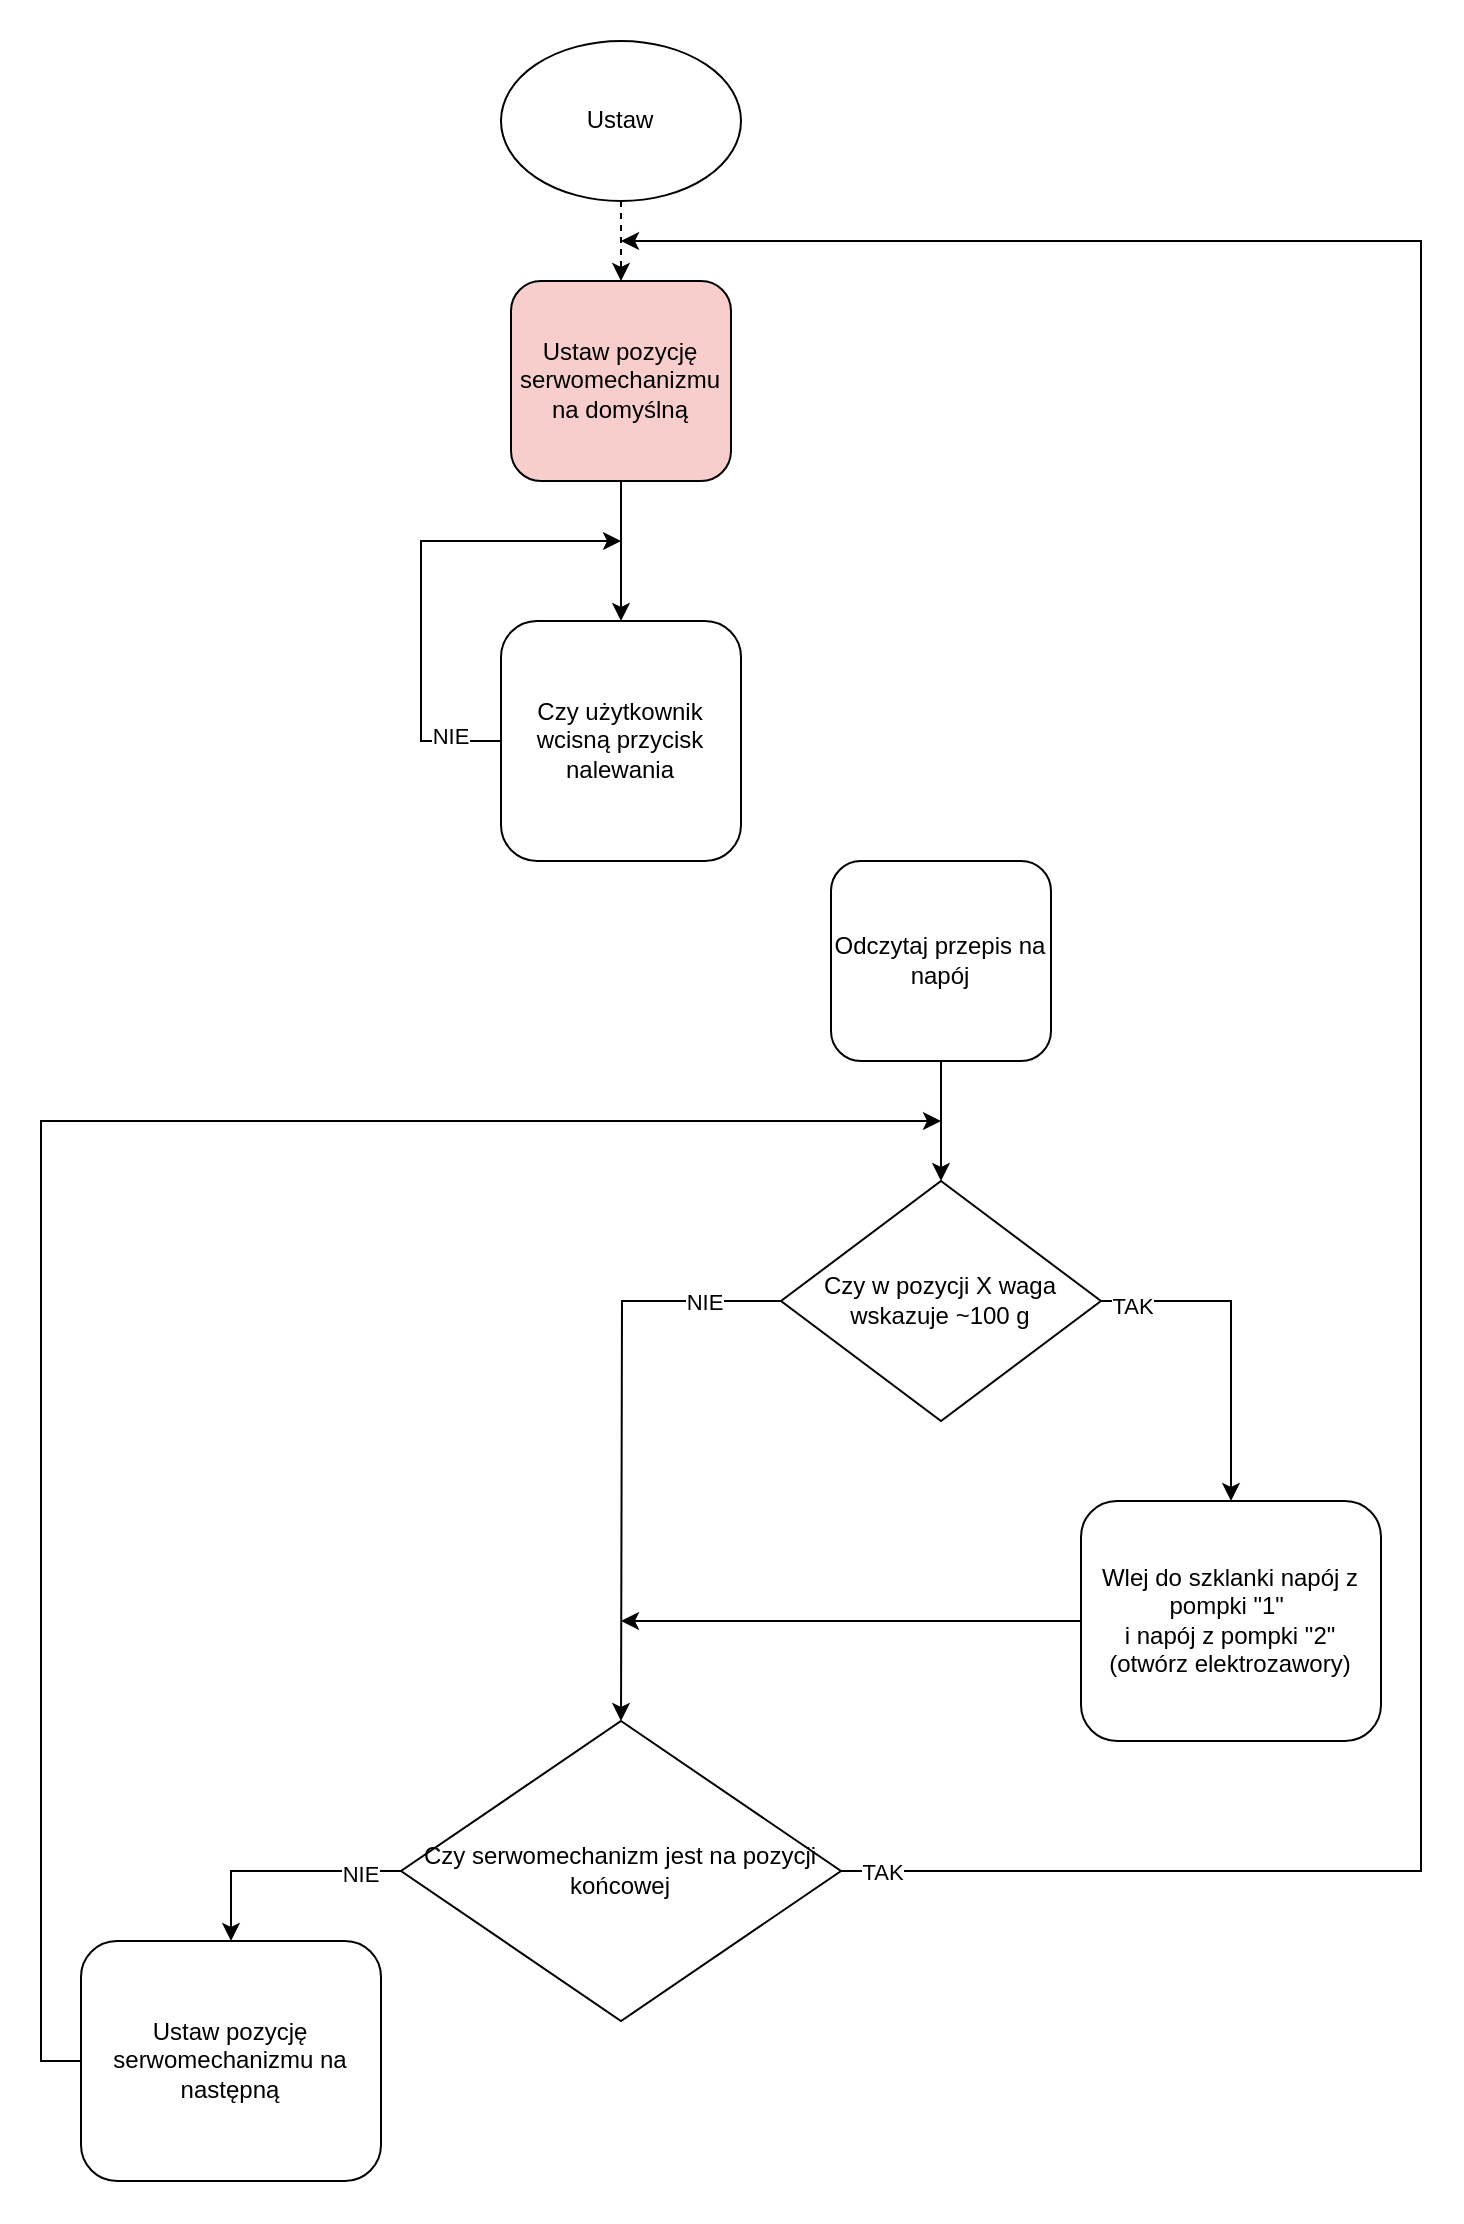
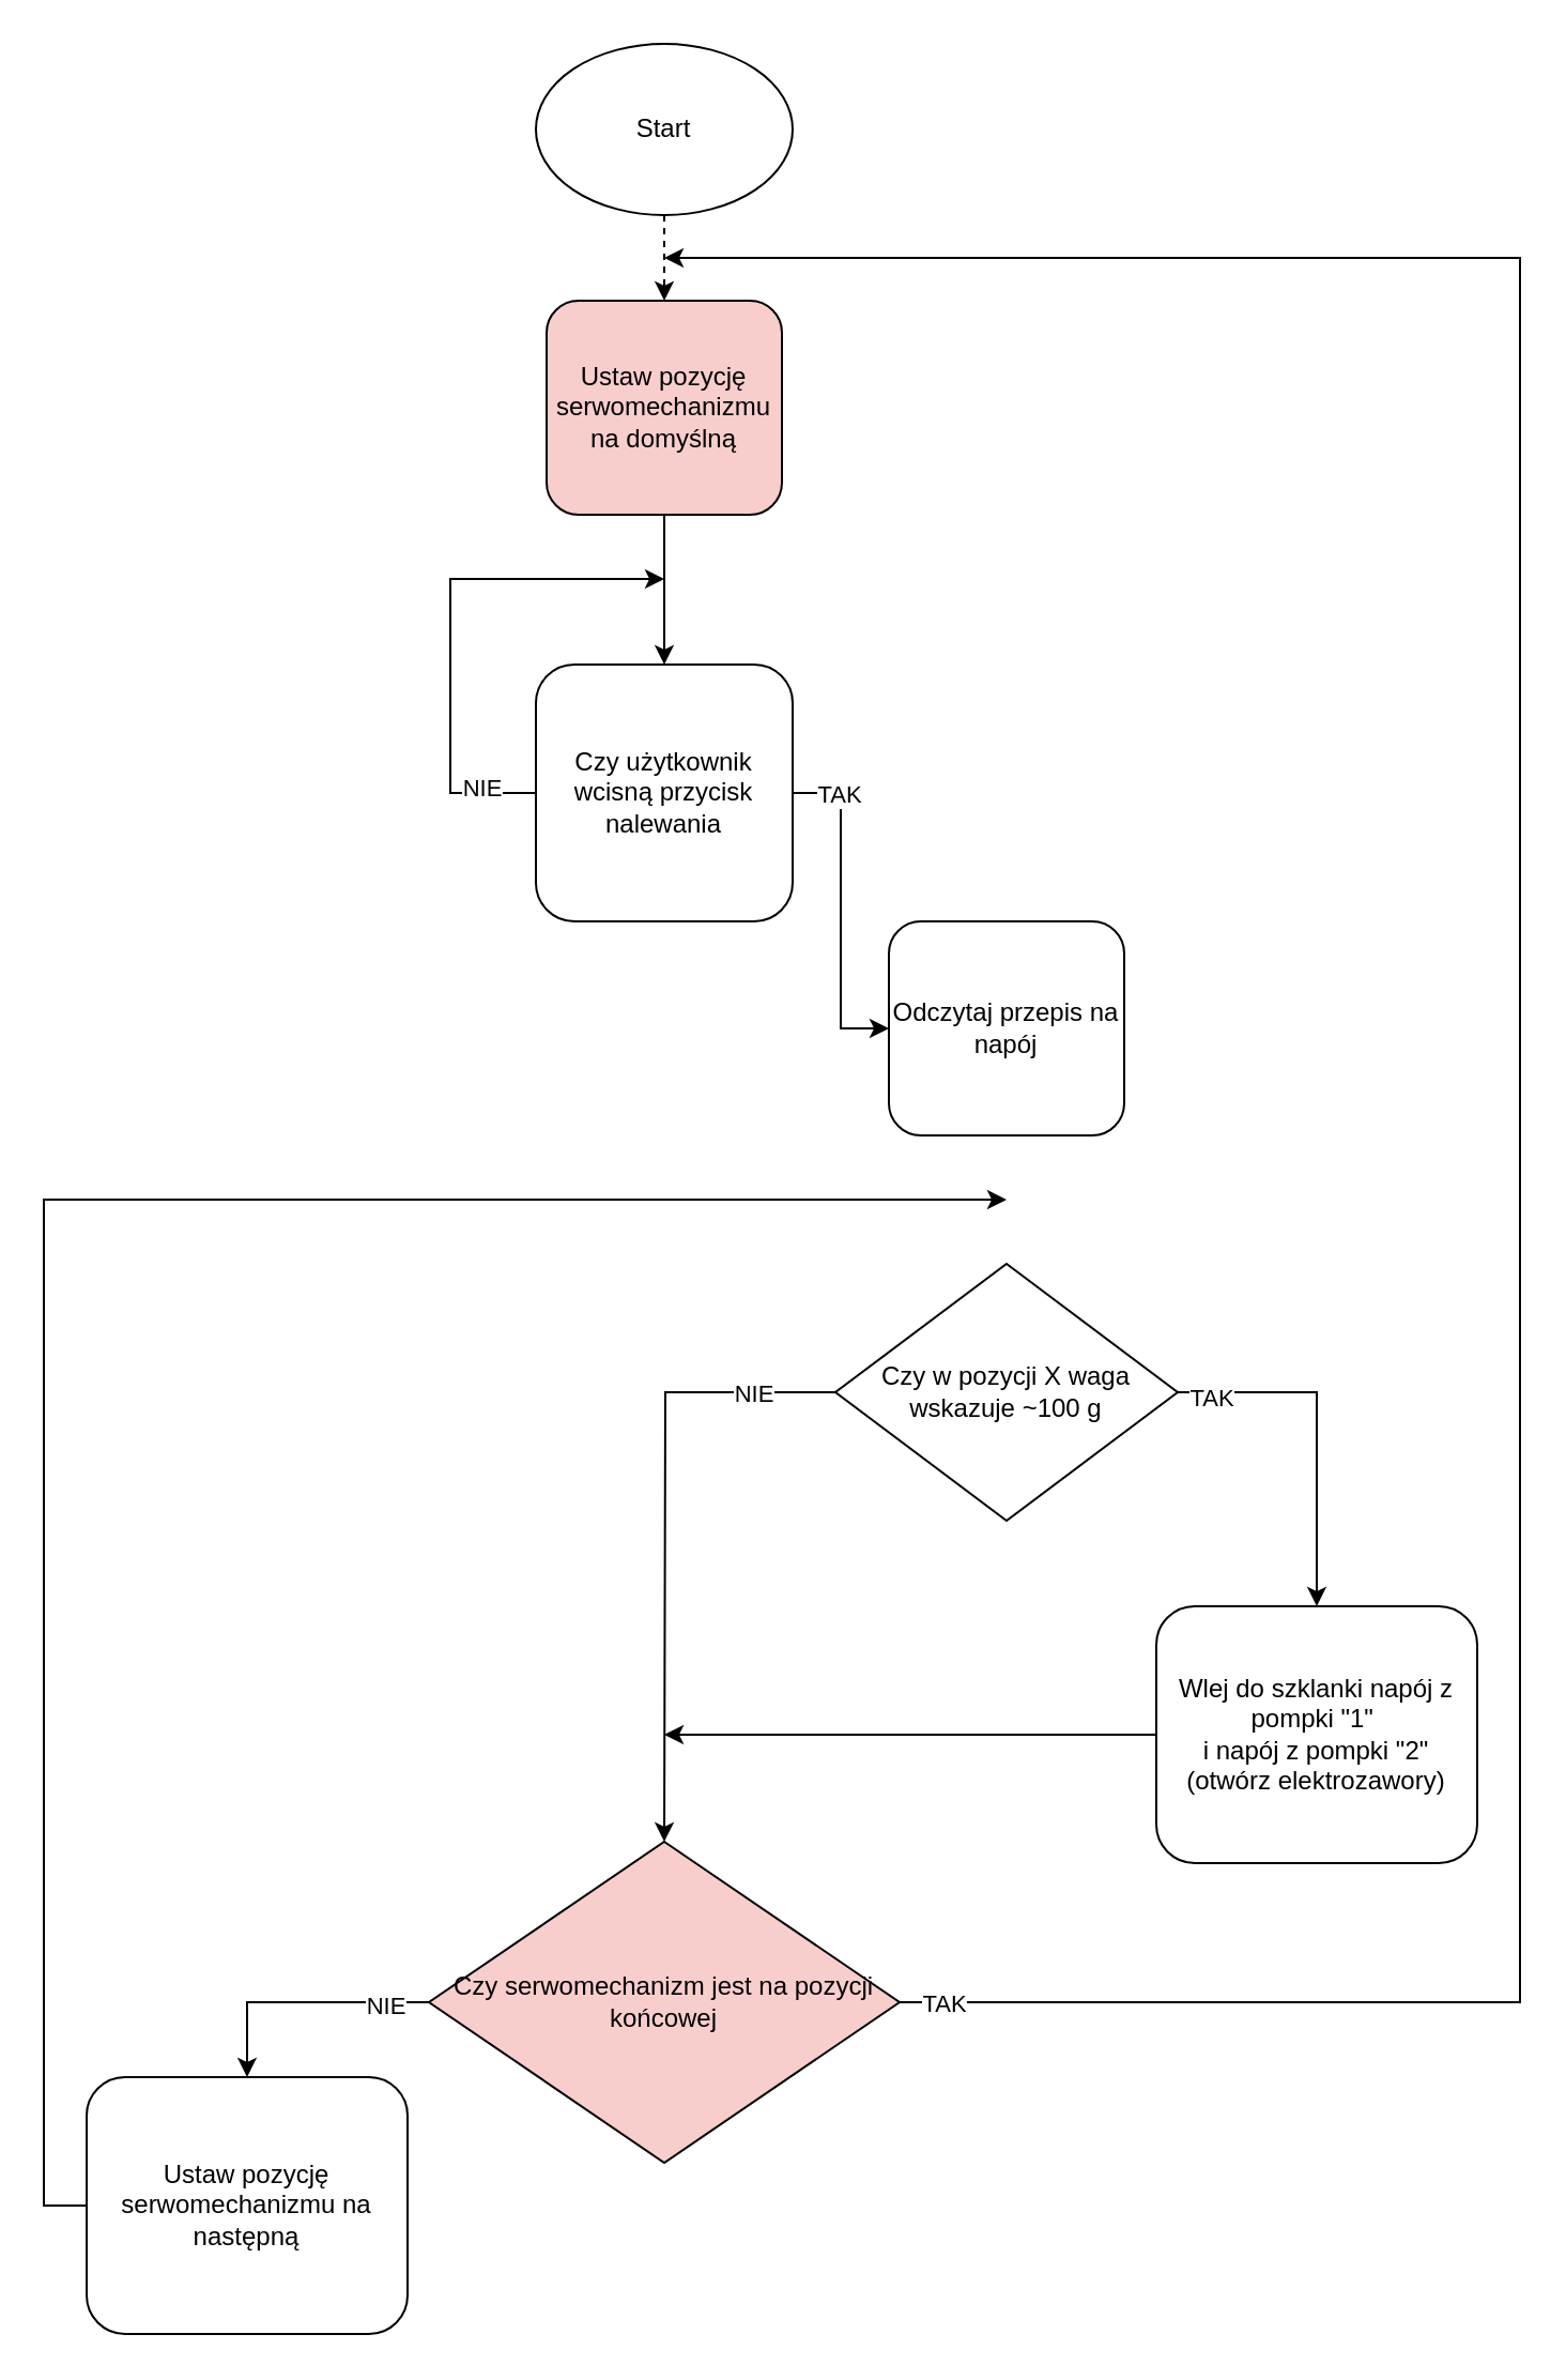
  <mxCell id="0" />
  <mxCell id="1" parent="0" />
  <mxCell id="2" value="" style="edgeStyle=orthogonalEdgeStyle;rounded=0;orthogonalLoop=1;jettySize=auto;html=1;dashed=1;" edge="1" parent="1" source="3" target="21"><mxGeometry relative="1" as="geometry" /></mxCell>
- <mxCell id="3" value="Ustaw" style="ellipse;whiteSpace=wrap;html=1;" vertex="1" parent="1"><mxGeometry x="250" y="20" width="120" height="80" as="geometry" /></mxCell>
+ <mxCell id="3" value="Start" style="ellipse;whiteSpace=wrap;html=1;" vertex="1" parent="1"><mxGeometry x="250" y="20" width="120" height="80" as="geometry" /></mxCell>
  <mxCell id="4" style="edgeStyle=orthogonalEdgeStyle;rounded=0;orthogonalLoop=1;jettySize=auto;html=1;" edge="1" parent="1" source="8"><mxGeometry relative="1" as="geometry"><mxPoint x="310" y="270" as="targetPoint" /><Array as="points"><mxPoint x="210" y="370" /></Array></mxGeometry></mxCell>
  <mxCell id="5" value="NIE" style="edgeLabel;html=1;align=center;verticalAlign=middle;resizable=0;points=[];" vertex="1" connectable="0" parent="4"><mxGeometry x="-0.784" y="-3" relative="1" as="geometry"><mxPoint as="offset" /></mxGeometry></mxCell>
+ <mxCell id="6" style="edgeStyle=orthogonalEdgeStyle;rounded=0;orthogonalLoop=1;jettySize=auto;html=1;" edge="1" parent="1" source="8" target="17"><mxGeometry relative="1" as="geometry"><mxPoint x="470" y="370" as="targetPoint" /></mxGeometry></mxCell>
+ <mxCell id="7" value="TAK" style="edgeLabel;html=1;align=center;verticalAlign=middle;resizable=0;points=[];" vertex="1" connectable="0" parent="6"><mxGeometry x="-0.699" y="-1" relative="1" as="geometry"><mxPoint as="offset" /></mxGeometry></mxCell>
  <mxCell id="8" value="Czy użytkownik wcisną przycisk nalewania" style="whiteSpace=wrap;html=1;rounded=1;" vertex="1" parent="1"><mxGeometry x="250" y="310" width="120" height="120" as="geometry" /></mxCell>
  <mxCell id="9" style="edgeStyle=orthogonalEdgeStyle;rounded=0;orthogonalLoop=1;jettySize=auto;html=1;" edge="1" parent="1" source="13"><mxGeometry relative="1" as="geometry"><mxPoint x="310" y="860" as="targetPoint" /></mxGeometry></mxCell>
  <mxCell id="10" value="NIE" style="edgeLabel;html=1;align=center;verticalAlign=middle;resizable=0;points=[];" vertex="1" connectable="0" parent="9"><mxGeometry x="-0.73" relative="1" as="geometry"><mxPoint as="offset" /></mxGeometry></mxCell>
  <mxCell id="11" style="edgeStyle=orthogonalEdgeStyle;rounded=0;orthogonalLoop=1;jettySize=auto;html=1;entryX=0.5;entryY=0;entryDx=0;entryDy=0;" edge="1" parent="1" source="13" target="15"><mxGeometry relative="1" as="geometry"><Array as="points"><mxPoint x="615" y="650" /></Array></mxGeometry></mxCell>
  <mxCell id="12" value="TAK" style="edgeLabel;html=1;align=center;verticalAlign=middle;resizable=0;points=[];" vertex="1" connectable="0" parent="11"><mxGeometry x="-0.818" y="-2" relative="1" as="geometry"><mxPoint as="offset" /></mxGeometry></mxCell>
  <mxCell id="13" value="Czy w pozycji X waga wskazuje ~100 g" style="rhombus;whiteSpace=wrap;html=1;" vertex="1" parent="1"><mxGeometry x="390" y="590" width="160" height="120" as="geometry" /></mxCell>
  <mxCell id="14" style="edgeStyle=orthogonalEdgeStyle;rounded=0;orthogonalLoop=1;jettySize=auto;html=1;" edge="1" parent="1" source="15"><mxGeometry relative="1" as="geometry"><mxPoint x="310" y="810" as="targetPoint" /></mxGeometry></mxCell>
  <mxCell id="15" value="Wlej do szklanki napój z pompki &quot;1&quot;&amp;nbsp;&lt;div&gt;i&lt;span style=&quot;background-color: transparent; color: light-dark(rgb(0, 0, 0), rgb(255, 255, 255));&quot;&gt;&amp;nbsp;napój z pompki &quot;2&quot;&lt;/span&gt;&lt;/div&gt;&lt;div&gt;&lt;span style=&quot;background-color: transparent; color: light-dark(rgb(0, 0, 0), rgb(255, 255, 255));&quot;&gt;(otwórz elektrozawory)&lt;/span&gt;&lt;/div&gt;" style="rounded=1;whiteSpace=wrap;html=1;" vertex="1" parent="1"><mxGeometry x="540" y="750" width="150" height="120" as="geometry" /></mxCell>
- <mxCell id="16" value="" style="edgeStyle=orthogonalEdgeStyle;rounded=0;orthogonalLoop=1;jettySize=auto;html=1;" edge="1" parent="1" source="17" target="13"><mxGeometry relative="1" as="geometry" /></mxCell>
  <mxCell id="17" value="Odczytaj przepis na napój" style="rounded=1;whiteSpace=wrap;html=1;" vertex="1" parent="1"><mxGeometry x="415" y="430" width="110" height="100" as="geometry" /></mxCell>
  <mxCell id="18" style="edgeStyle=orthogonalEdgeStyle;rounded=0;orthogonalLoop=1;jettySize=auto;html=1;" edge="1" parent="1" source="19"><mxGeometry relative="1" as="geometry"><mxPoint x="470" y="560" as="targetPoint" /><Array as="points"><mxPoint x="20" y="1030" /><mxPoint x="20" y="560" /></Array></mxGeometry></mxCell>
  <mxCell id="19" value="Ustaw pozycję serwomechanizmu na następną" style="rounded=1;whiteSpace=wrap;html=1;" vertex="1" parent="1"><mxGeometry x="40" y="970" width="150" height="120" as="geometry" /></mxCell>
  <mxCell id="20" value="" style="edgeStyle=orthogonalEdgeStyle;rounded=0;orthogonalLoop=1;jettySize=auto;html=1;" edge="1" parent="1" source="21" target="8"><mxGeometry relative="1" as="geometry" /></mxCell>
  <mxCell id="21" value="Ustaw pozycję serwomechanizmu na domyślną" style="rounded=1;whiteSpace=wrap;html=1;fillColor=#f8cecc;" vertex="1" parent="1"><mxGeometry x="255" y="140" width="110" height="100" as="geometry" /></mxCell>
  <mxCell id="22" style="edgeStyle=orthogonalEdgeStyle;rounded=0;orthogonalLoop=1;jettySize=auto;html=1;entryX=0.5;entryY=0;entryDx=0;entryDy=0;" edge="1" parent="1" source="26" target="19"><mxGeometry relative="1" as="geometry" /></mxCell>
  <mxCell id="23" value="NIE" style="edgeLabel;html=1;align=center;verticalAlign=middle;resizable=0;points=[];" vertex="1" connectable="0" parent="22"><mxGeometry x="-0.656" y="1" relative="1" as="geometry"><mxPoint as="offset" /></mxGeometry></mxCell>
  <mxCell id="24" style="edgeStyle=orthogonalEdgeStyle;rounded=0;orthogonalLoop=1;jettySize=auto;html=1;" edge="1" parent="1" source="26"><mxGeometry relative="1" as="geometry"><mxPoint x="310" y="120" as="targetPoint" /><Array as="points"><mxPoint x="710" y="935" /><mxPoint x="710" y="120" /></Array></mxGeometry></mxCell>
  <mxCell id="25" value="TAK" style="edgeLabel;html=1;align=center;verticalAlign=middle;resizable=0;points=[];" vertex="1" connectable="0" parent="24"><mxGeometry x="-0.973" relative="1" as="geometry"><mxPoint as="offset" /></mxGeometry></mxCell>
- <mxCell id="26" value="Czy serwomechanizm jest na pozycji końcowej" style="rhombus;whiteSpace=wrap;html=1;" vertex="1" parent="1"><mxGeometry x="200" y="860" width="220" height="150" as="geometry" /></mxCell>
+ <mxCell id="26" value="Czy serwomechanizm jest na pozycji końcowej" style="rhombus;whiteSpace=wrap;html=1;fillColor=#f8cecc;" vertex="1" parent="1"><mxGeometry x="200" y="860" width="220" height="150" as="geometry" /></mxCell>
